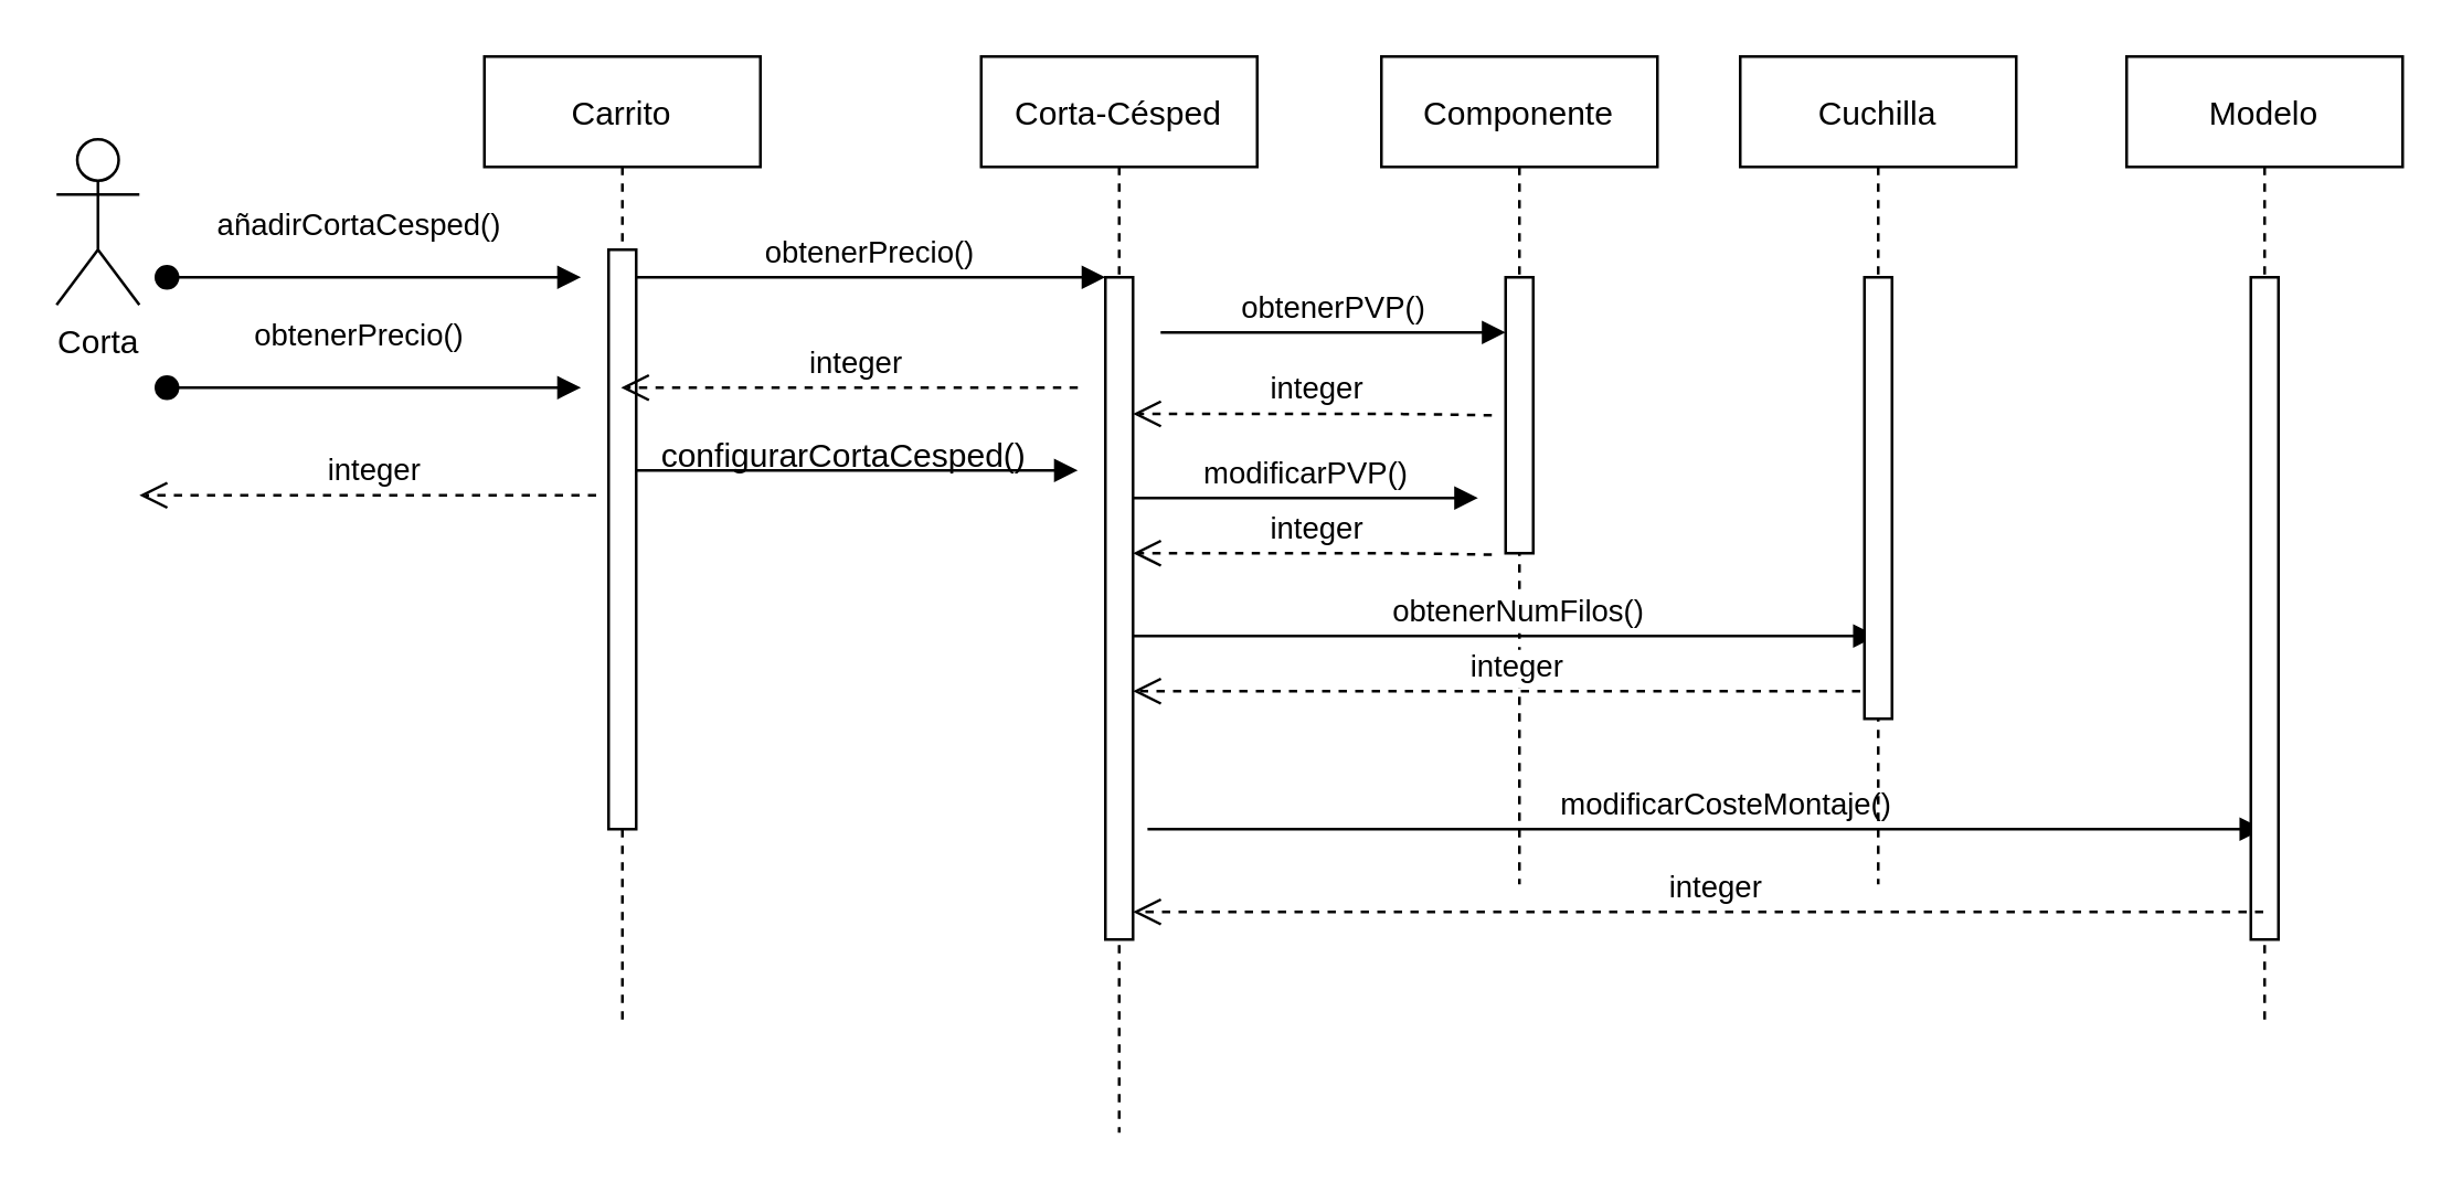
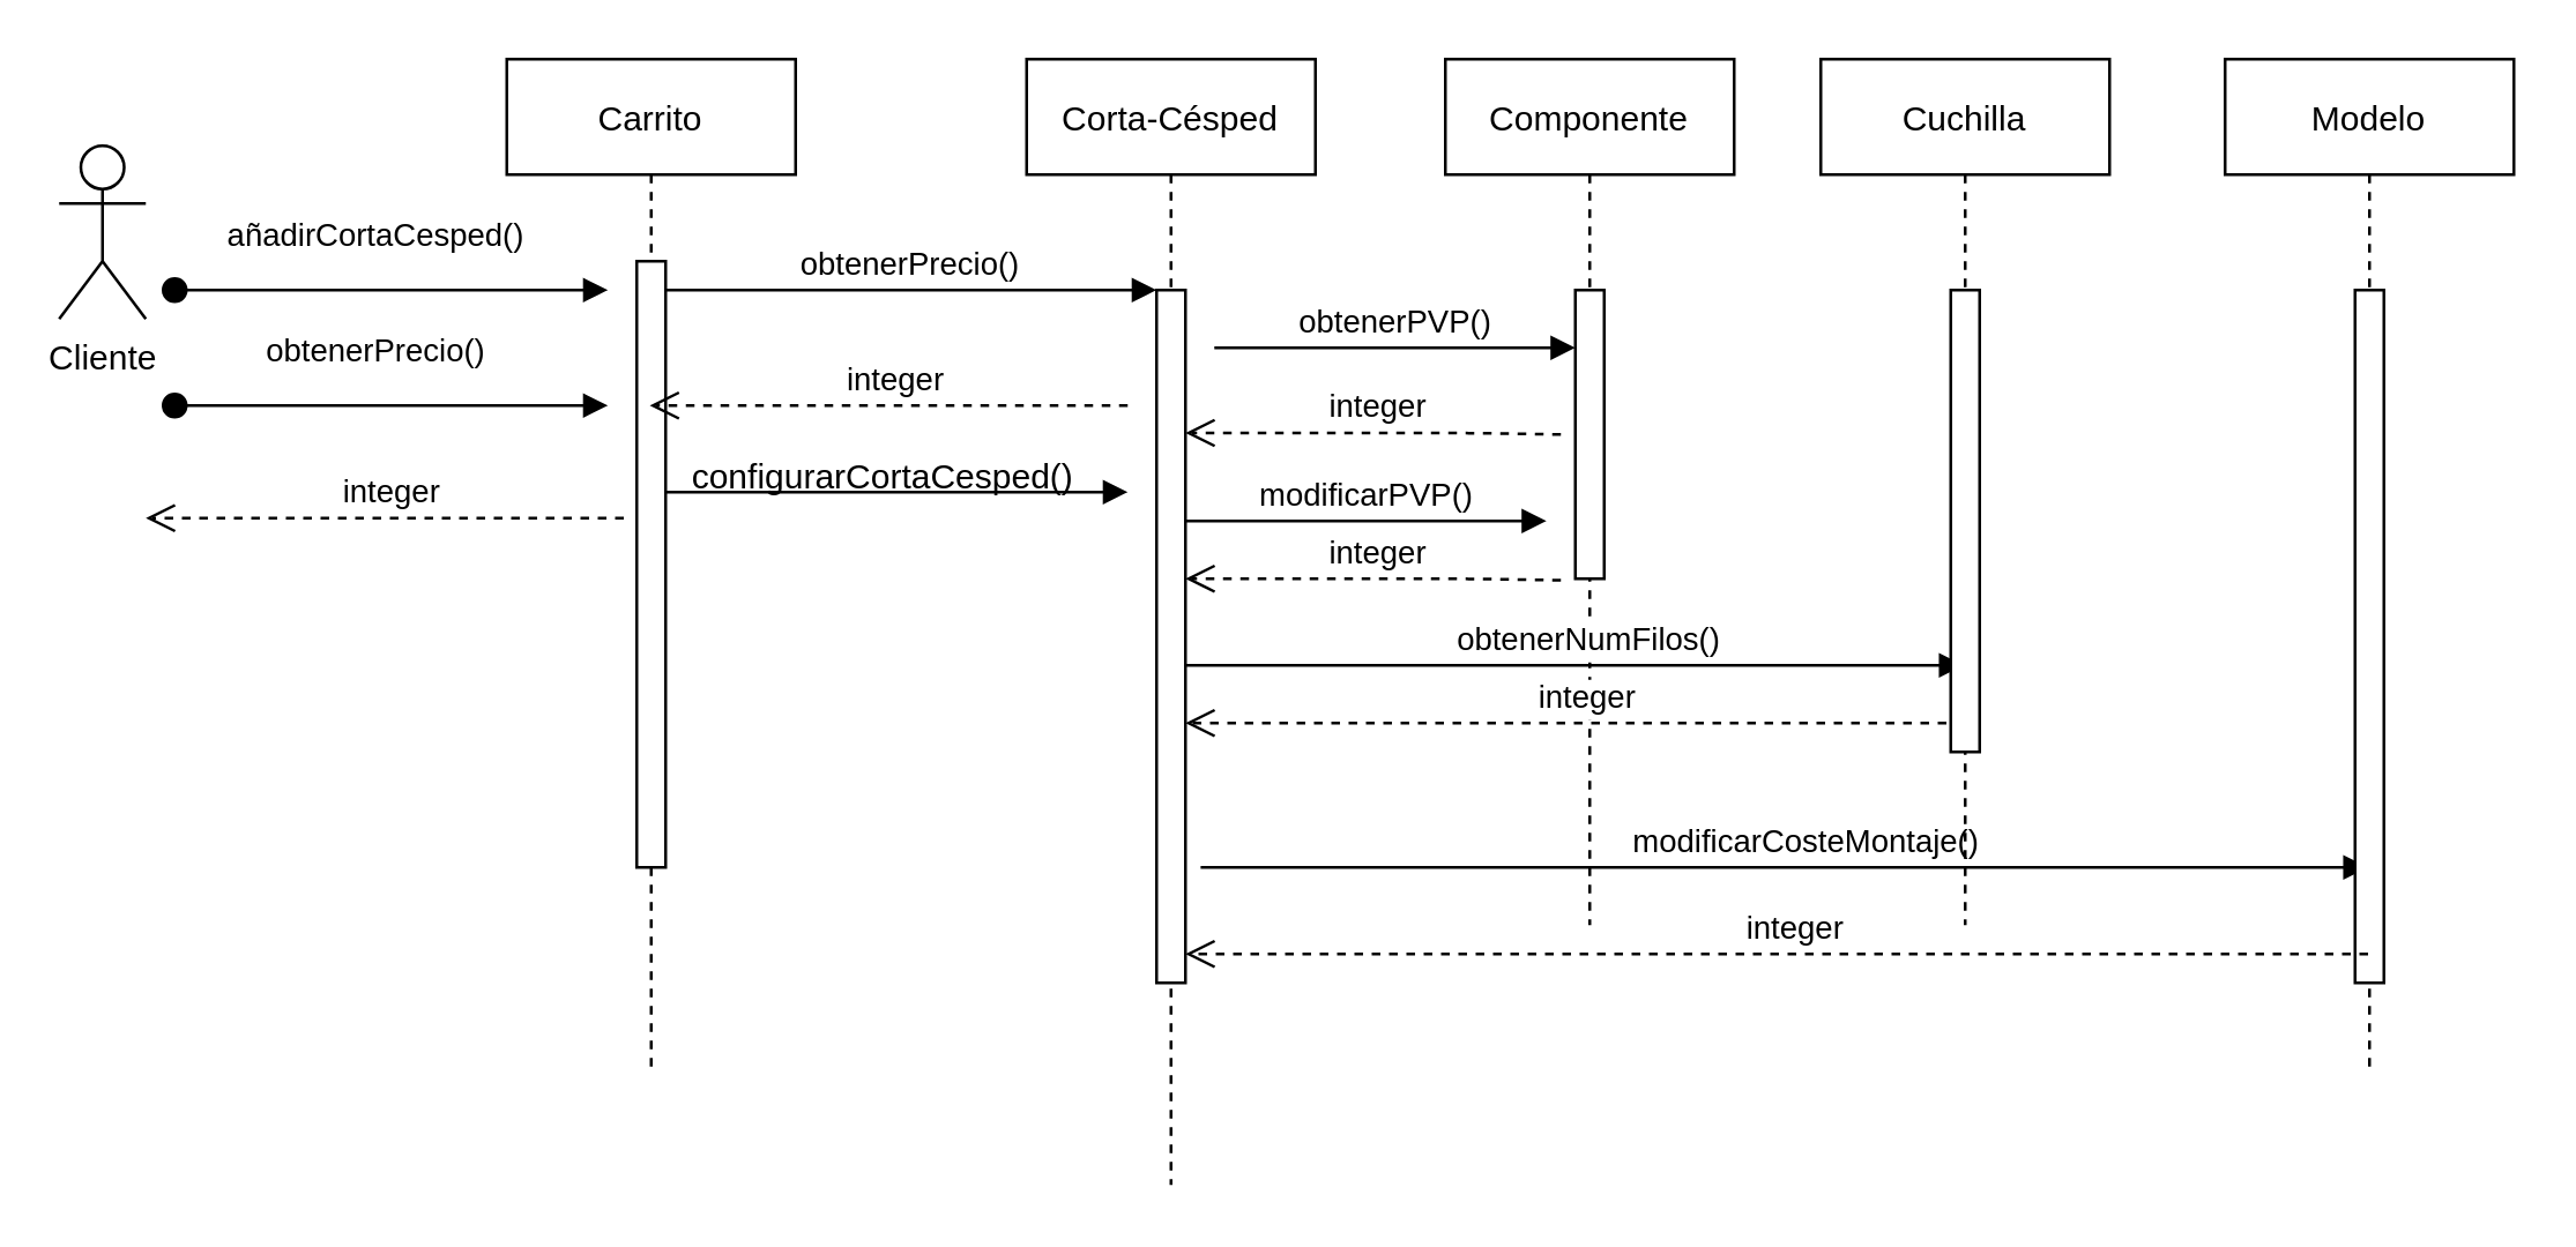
  <mxCell id="0" />
  <mxCell id="1" parent="0" />
  <mxCell id="2" value="Carrito" style="shape=umlLifeline;perimeter=lifelinePerimeter;container=1;collapsible=0;recursiveResize=0;rounded=0;shadow=0;strokeWidth=1;" parent="1" vertex="1"><mxGeometry x="175" y="20" width="100" height="350" as="geometry" /></mxCell>
  <mxCell id="3" value="" style="points=[];perimeter=orthogonalPerimeter;rounded=0;shadow=0;strokeWidth=1;" parent="2" vertex="1"><mxGeometry x="45" y="70" width="10" height="210" as="geometry" /></mxCell>
  <mxCell id="4" value="Corta-Césped" style="shape=umlLifeline;perimeter=lifelinePerimeter;container=1;collapsible=0;recursiveResize=0;rounded=0;shadow=0;strokeWidth=1;" parent="1" vertex="1"><mxGeometry x="355" y="20" width="100" height="390" as="geometry" /></mxCell>
  <mxCell id="5" value="" style="points=[];perimeter=orthogonalPerimeter;rounded=0;shadow=0;strokeWidth=1;" parent="4" vertex="1"><mxGeometry x="45" y="80" width="10" height="240" as="geometry" /></mxCell>
  <mxCell id="6" value="integer" style="verticalAlign=bottom;endArrow=open;dashed=1;endSize=8;shadow=0;strokeWidth=1;" parent="1" target="2" edge="1"><mxGeometry x="-0.033" relative="1" as="geometry"><mxPoint x="250" y="140" as="targetPoint" /><mxPoint x="390" y="140" as="sourcePoint" /><Array as="points"><mxPoint x="320" y="140" /></Array><mxPoint as="offset" /></mxGeometry></mxCell>
  <mxCell id="7" value="obtenerPrecio()" style="verticalAlign=bottom;endArrow=block;entryX=0;entryY=0;shadow=0;strokeWidth=1;" parent="1" source="3" target="5" edge="1"><mxGeometry relative="1" as="geometry"><mxPoint x="330" y="100" as="sourcePoint" /></mxGeometry></mxCell>
- <mxCell id="8" value="Corta" style="shape=umlActor;verticalLabelPosition=bottom;verticalAlign=top;html=1;outlineConnect=0;" parent="1" vertex="1"><mxGeometry x="20" y="50" width="30" height="60" as="geometry" /></mxCell>
+ <mxCell id="8" value="Cliente" style="shape=umlActor;verticalLabelPosition=bottom;verticalAlign=top;html=1;outlineConnect=0;" parent="1" vertex="1"><mxGeometry x="20" y="50" width="30" height="60" as="geometry" /></mxCell>
  <mxCell id="9" value="añadirCortaCesped()" style="verticalAlign=bottom;startArrow=oval;endArrow=block;startSize=8;shadow=0;strokeWidth=1;" parent="1" edge="1"><mxGeometry x="-0.067" y="10" relative="1" as="geometry"><mxPoint x="60" y="100" as="sourcePoint" /><mxPoint x="210" y="100" as="targetPoint" /><Array as="points"><mxPoint x="140" y="100" /></Array><mxPoint as="offset" /></mxGeometry></mxCell>
  <mxCell id="10" value="" style="verticalAlign=bottom;endArrow=block;shadow=0;strokeWidth=1;" parent="1" edge="1"><mxGeometry x="-0.059" y="100" relative="1" as="geometry"><mxPoint x="230" y="170" as="sourcePoint" /><mxPoint x="390" y="170" as="targetPoint" /><Array as="points"><mxPoint x="310" y="170" /></Array><mxPoint as="offset" /></mxGeometry></mxCell>
  <mxCell id="11" value="configurarCortaCesped()" style="text;html=1;align=center;verticalAlign=middle;resizable=0;points=[];autosize=1;strokeColor=none;fillColor=none;" parent="1" vertex="1"><mxGeometry x="225" y="150" width="160" height="30" as="geometry" /></mxCell>
  <mxCell id="12" value="obtenerPrecio()" style="verticalAlign=bottom;startArrow=oval;endArrow=block;startSize=8;shadow=0;strokeWidth=1;" parent="1" edge="1"><mxGeometry x="-0.067" y="10" relative="1" as="geometry"><mxPoint x="60" y="140" as="sourcePoint" /><mxPoint x="210" y="140" as="targetPoint" /><Array as="points"><mxPoint x="140" y="140" /></Array><mxPoint as="offset" /></mxGeometry></mxCell>
  <mxCell id="13" value="integer" style="verticalAlign=bottom;endArrow=open;dashed=1;endSize=8;shadow=0;strokeWidth=1;" parent="1" edge="1"><mxGeometry x="-0.033" relative="1" as="geometry"><mxPoint x="50" y="179" as="targetPoint" /><mxPoint x="215.5" y="179" as="sourcePoint" /><Array as="points"><mxPoint x="145.5" y="179" /></Array><mxPoint as="offset" /></mxGeometry></mxCell>
  <mxCell id="14" value="Componente" style="shape=umlLifeline;perimeter=lifelinePerimeter;container=1;collapsible=0;recursiveResize=0;rounded=0;shadow=0;strokeWidth=1;" parent="1" vertex="1"><mxGeometry x="500" y="20" width="100" height="300" as="geometry" /></mxCell>
  <mxCell id="15" value="" style="points=[];perimeter=orthogonalPerimeter;rounded=0;shadow=0;strokeWidth=1;" parent="14" vertex="1"><mxGeometry x="45" y="80" width="10" height="100" as="geometry" /></mxCell>
  <mxCell id="16" value="obtenerNumFilos()" style="verticalAlign=bottom;endArrow=block;shadow=0;strokeWidth=1;" edge="1" parent="14" target="21"><mxGeometry x="0.039" relative="1" as="geometry"><mxPoint x="-90" y="210.0" as="sourcePoint" /><mxPoint x="80" y="210.0" as="targetPoint" /><mxPoint as="offset" /></mxGeometry></mxCell>
  <mxCell id="17" value="integer" style="verticalAlign=bottom;endArrow=open;dashed=1;endSize=8;shadow=0;strokeWidth=1;" edge="1" parent="14" source="21"><mxGeometry x="-0.033" relative="1" as="geometry"><mxPoint x="-90" y="230" as="targetPoint" /><mxPoint x="75.5" y="230" as="sourcePoint" /><Array as="points"><mxPoint x="5.5" y="230" /></Array><mxPoint as="offset" /></mxGeometry></mxCell>
  <mxCell id="18" value="obtenerPVP()" style="verticalAlign=bottom;endArrow=block;entryX=0;entryY=0;shadow=0;strokeWidth=1;" edge="1" parent="14"><mxGeometry relative="1" as="geometry"><mxPoint x="-80" y="100" as="sourcePoint" /><mxPoint x="45" y="100.0" as="targetPoint" /></mxGeometry></mxCell>
  <mxCell id="19" value="integer" style="verticalAlign=bottom;endArrow=open;dashed=1;endSize=8;shadow=0;strokeWidth=1;" edge="1" parent="14"><mxGeometry x="-0.033" relative="1" as="geometry"><mxPoint x="-90" y="129.5" as="targetPoint" /><mxPoint x="40" y="130" as="sourcePoint" /><Array as="points"><mxPoint x="5.5" y="129.5" /></Array><mxPoint as="offset" /></mxGeometry></mxCell>
  <mxCell id="20" value="modificarCosteMontaje()" style="verticalAlign=bottom;endArrow=block;shadow=0;strokeWidth=1;" edge="1" parent="14" target="23"><mxGeometry x="0.039" relative="1" as="geometry"><mxPoint x="-84.75" y="280" as="sourcePoint" /><mxPoint x="184.75" y="280" as="targetPoint" /><mxPoint as="offset" /></mxGeometry></mxCell>
  <mxCell id="21" value="Cuchilla" style="shape=umlLifeline;perimeter=lifelinePerimeter;container=1;collapsible=0;recursiveResize=0;rounded=0;shadow=0;strokeWidth=1;" vertex="1" parent="1"><mxGeometry x="630" y="20" width="100" height="300" as="geometry" /></mxCell>
  <mxCell id="22" value="" style="points=[];perimeter=orthogonalPerimeter;rounded=0;shadow=0;strokeWidth=1;" vertex="1" parent="21"><mxGeometry x="45" y="80" width="10" height="160" as="geometry" /></mxCell>
  <mxCell id="23" value="Modelo" style="shape=umlLifeline;perimeter=lifelinePerimeter;container=1;collapsible=0;recursiveResize=0;rounded=0;shadow=0;strokeWidth=1;" vertex="1" parent="1"><mxGeometry x="770" y="20" width="100" height="350" as="geometry" /></mxCell>
  <mxCell id="24" value="" style="points=[];perimeter=orthogonalPerimeter;rounded=0;shadow=0;strokeWidth=1;" vertex="1" parent="23"><mxGeometry x="45" y="80" width="10" height="240" as="geometry" /></mxCell>
  <mxCell id="25" value="integer" style="verticalAlign=bottom;endArrow=open;dashed=1;endSize=8;shadow=0;strokeWidth=1;" edge="1" parent="1"><mxGeometry x="-0.033" relative="1" as="geometry"><mxPoint x="410" y="200" as="targetPoint" /><mxPoint x="540" y="200.5" as="sourcePoint" /><Array as="points"><mxPoint x="505.5" y="200" /></Array><mxPoint as="offset" /></mxGeometry></mxCell>
  <mxCell id="26" value="modificarPVP()" style="verticalAlign=bottom;endArrow=block;entryX=0;entryY=0;shadow=0;strokeWidth=1;" edge="1" parent="1"><mxGeometry relative="1" as="geometry"><mxPoint x="410" y="180" as="sourcePoint" /><mxPoint x="535" y="180" as="targetPoint" /></mxGeometry></mxCell>
  <mxCell id="27" value="integer" style="verticalAlign=bottom;endArrow=open;dashed=1;endSize=8;shadow=0;strokeWidth=1;" edge="1" parent="1" source="23"><mxGeometry x="-0.033" relative="1" as="geometry"><mxPoint x="410" y="330" as="targetPoint" /><mxPoint x="679.5" y="330" as="sourcePoint" /><Array as="points"><mxPoint x="505.5" y="330" /></Array><mxPoint as="offset" /></mxGeometry></mxCell>
